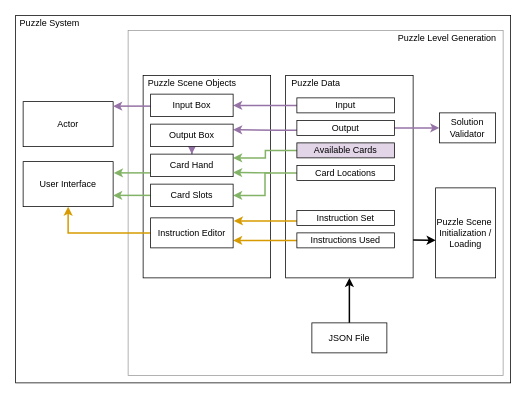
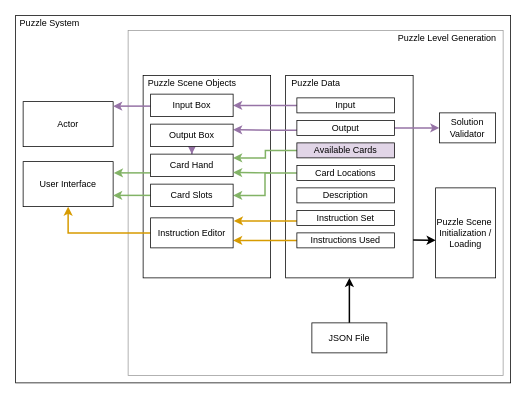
  <mxCell id="0" />
  <mxCell id="1" parent="0" />
  <mxCell id="2" value="" style="rounded=0;whiteSpace=wrap;html=1;strokeColor=#000000;" vertex="1" parent="1"><mxGeometry x="20" y="20" width="660" height="490" as="geometry" /></mxCell>
  <mxCell id="3" value="" style="rounded=0;whiteSpace=wrap;html=1;strokeColor=#999999;" vertex="1" parent="1"><mxGeometry x="170" y="40" width="500" height="460" as="geometry" /></mxCell>
  <mxCell id="4" value="" style="rounded=0;whiteSpace=wrap;html=1;" vertex="1" parent="1"><mxGeometry x="190" y="100" width="170" height="270" as="geometry" /></mxCell>
  <mxCell id="5" style="edgeStyle=orthogonalEdgeStyle;rounded=0;orthogonalLoop=1;jettySize=auto;html=1;strokeWidth=2;" edge="1" parent="1" source="6" target="7"><mxGeometry relative="1" as="geometry" /></mxCell>
  <mxCell id="6" value="JSON File" style="rounded=0;whiteSpace=wrap;html=1;" vertex="1" parent="1"><mxGeometry x="415" y="430" width="100" height="40" as="geometry" /></mxCell>
  <mxCell id="7" value="" style="rounded=0;whiteSpace=wrap;html=1;" vertex="1" parent="1"><mxGeometry x="380" y="100" width="170" height="270" as="geometry" /></mxCell>
  <mxCell id="8" value="Puzzle Data" style="text;html=1;align=center;verticalAlign=middle;resizable=0;points=[];;autosize=1;" vertex="1" parent="1"><mxGeometry x="380" y="100" width="80" height="20" as="geometry" /></mxCell>
  <mxCell id="9" style="edgeStyle=orthogonalEdgeStyle;rounded=0;orthogonalLoop=1;jettySize=auto;html=1;entryX=1;entryY=0.5;entryDx=0;entryDy=0;strokeWidth=2;fillColor=#e1d5e7;strokeColor=#9673a6;" edge="1" parent="1" source="10" target="30"><mxGeometry relative="1" as="geometry" /></mxCell>
  <mxCell id="10" value="Input" style="rounded=0;whiteSpace=wrap;html=1;" vertex="1" parent="1"><mxGeometry x="395" y="130" width="130" height="20" as="geometry" /></mxCell>
  <mxCell id="11" style="edgeStyle=orthogonalEdgeStyle;rounded=0;orthogonalLoop=1;jettySize=auto;html=1;entryX=1;entryY=0.25;entryDx=0;entryDy=0;strokeWidth=2;fillColor=#e1d5e7;strokeColor=#9673a6;" edge="1" parent="1" source="13" target="32"><mxGeometry relative="1" as="geometry"><Array as="points"><mxPoint x="370" y="173" /><mxPoint x="370" y="173" /></Array></mxGeometry></mxCell>
  <mxCell id="12" style="edgeStyle=orthogonalEdgeStyle;rounded=0;orthogonalLoop=1;jettySize=auto;html=1;strokeWidth=2;fillColor=#e1d5e7;strokeColor=#9673a6;" edge="1" parent="1" source="13" target="40"><mxGeometry relative="1" as="geometry"><mxPoint x="590" y="170" as="targetPoint" /></mxGeometry></mxCell>
  <mxCell id="13" value="Output" style="rounded=0;whiteSpace=wrap;html=1;" vertex="1" parent="1"><mxGeometry x="395" y="160" width="130" height="20" as="geometry" /></mxCell>
  <mxCell id="14" style="edgeStyle=orthogonalEdgeStyle;rounded=0;orthogonalLoop=1;jettySize=auto;html=1;strokeWidth=2;fillColor=#d5e8d4;strokeColor=#82b366;" edge="1" parent="1" source="15" target="36"><mxGeometry relative="1" as="geometry"><Array as="points"><mxPoint x="353" y="200" /><mxPoint x="353" y="210" /></Array></mxGeometry></mxCell>
  <mxCell id="15" value="Available Cards" style="rounded=0;whiteSpace=wrap;html=1;fillColor=#e1d5e7;" vertex="1" parent="1"><mxGeometry x="395" y="190" width="130" height="20" as="geometry" /></mxCell>
+ <mxCell id="16" value="Description" style="rounded=0;whiteSpace=wrap;html=1;" vertex="1" parent="1"><mxGeometry x="395" y="250" width="130" height="20" as="geometry" /></mxCell>
  <mxCell id="17" style="edgeStyle=orthogonalEdgeStyle;rounded=0;orthogonalLoop=1;jettySize=auto;html=1;entryX=1.009;entryY=0.1;entryDx=0;entryDy=0;entryPerimeter=0;strokeWidth=2;fillColor=#ffe6cc;strokeColor=#d79b00;" edge="1" parent="1" source="18" target="34"><mxGeometry relative="1" as="geometry"><Array as="points"><mxPoint x="370" y="294" /><mxPoint x="370" y="294" /></Array></mxGeometry></mxCell>
  <mxCell id="18" value="Instruction Set" style="rounded=0;whiteSpace=wrap;html=1;" vertex="1" parent="1"><mxGeometry x="395" y="280" width="130" height="20" as="geometry" /></mxCell>
  <mxCell id="19" style="edgeStyle=orthogonalEdgeStyle;rounded=0;orthogonalLoop=1;jettySize=auto;html=1;entryX=1;entryY=0.5;entryDx=0;entryDy=0;strokeWidth=2;fillColor=#d5e8d4;strokeColor=#82b366;" edge="1" parent="1" source="20" target="38"><mxGeometry relative="1" as="geometry" /></mxCell>
  <mxCell id="20" value="Card Locations" style="rounded=0;whiteSpace=wrap;html=1;" vertex="1" parent="1"><mxGeometry x="395" y="220" width="130" height="20" as="geometry" /></mxCell>
  <mxCell id="21" style="edgeStyle=orthogonalEdgeStyle;rounded=0;orthogonalLoop=1;jettySize=auto;html=1;entryX=1;entryY=0.75;entryDx=0;entryDy=0;strokeWidth=2;fillColor=#ffe6cc;strokeColor=#d79b00;" edge="1" parent="1" source="22" target="34"><mxGeometry relative="1" as="geometry" /></mxCell>
  <mxCell id="22" value="Instructions Used" style="rounded=0;whiteSpace=wrap;html=1;" vertex="1" parent="1"><mxGeometry x="395" y="310" width="130" height="20" as="geometry" /></mxCell>
  <mxCell id="23" value="Puzzle Scene&amp;nbsp;&lt;br&gt;Initialization / Loading" style="rounded=0;whiteSpace=wrap;html=1;" vertex="1" parent="1"><mxGeometry x="580" y="250" width="80" height="120" as="geometry" /></mxCell>
  <mxCell id="24" value="Actor" style="rounded=0;whiteSpace=wrap;html=1;" vertex="1" parent="1"><mxGeometry x="30" y="135" width="120" height="60" as="geometry" /></mxCell>
  <mxCell id="25" value="User Interface" style="rounded=0;whiteSpace=wrap;html=1;" vertex="1" parent="1"><mxGeometry x="30" y="215" width="120" height="60" as="geometry" /></mxCell>
  <mxCell id="26" value="Puzzle Level Generation" style="text;html=1;align=center;verticalAlign=middle;resizable=0;points=[];;autosize=1;" vertex="1" parent="1"><mxGeometry x="520" y="40" width="150" height="20" as="geometry" /></mxCell>
  <mxCell id="27" value="Puzzle System" style="text;html=1;align=center;verticalAlign=middle;resizable=0;points=[];;autosize=1;" vertex="1" parent="1"><mxGeometry x="20" y="20" width="90" height="20" as="geometry" /></mxCell>
  <mxCell id="28" value="Puzzle Scene Objects" style="text;html=1;align=center;verticalAlign=middle;resizable=0;points=[];;autosize=1;" vertex="1" parent="1"><mxGeometry x="190" y="100" width="130" height="20" as="geometry" /></mxCell>
  <mxCell id="29" style="edgeStyle=orthogonalEdgeStyle;rounded=0;orthogonalLoop=1;jettySize=auto;html=1;entryX=1;entryY=0.1;entryDx=0;entryDy=0;entryPerimeter=0;strokeWidth=2;fillColor=#e1d5e7;strokeColor=#9673a6;" edge="1" parent="1" source="30" target="24"><mxGeometry relative="1" as="geometry"><Array as="points"><mxPoint x="180" y="141" /><mxPoint x="180" y="141" /></Array></mxGeometry></mxCell>
  <mxCell id="30" value="Input Box" style="rounded=0;whiteSpace=wrap;html=1;" vertex="1" parent="1"><mxGeometry x="200" y="125" width="110" height="30" as="geometry" /></mxCell>
  <mxCell id="31" style="edgeStyle=orthogonalEdgeStyle;rounded=0;orthogonalLoop=1;jettySize=auto;html=1;strokeWidth=2;fillColor=#e1d5e7;strokeColor=#9673a6;" edge="1" parent="1" source="32" target="36"><mxGeometry relative="1" as="geometry" /></mxCell>
  <mxCell id="32" value="Output Box" style="rounded=0;whiteSpace=wrap;html=1;" vertex="1" parent="1"><mxGeometry x="200" y="165" width="110" height="30" as="geometry" /></mxCell>
  <mxCell id="33" style="edgeStyle=orthogonalEdgeStyle;rounded=0;orthogonalLoop=1;jettySize=auto;html=1;entryX=0.5;entryY=1;entryDx=0;entryDy=0;strokeWidth=2;fillColor=#ffe6cc;strokeColor=#d79b00;" edge="1" parent="1" source="34" target="25"><mxGeometry relative="1" as="geometry" /></mxCell>
  <mxCell id="34" value="Instruction Editor" style="rounded=0;whiteSpace=wrap;html=1;" vertex="1" parent="1"><mxGeometry x="200" y="290" width="110" height="40" as="geometry" /></mxCell>
  <mxCell id="35" style="edgeStyle=orthogonalEdgeStyle;rounded=0;orthogonalLoop=1;jettySize=auto;html=1;strokeWidth=2;fillColor=#d5e8d4;strokeColor=#82b366;" edge="1" parent="1" source="36"><mxGeometry relative="1" as="geometry"><mxPoint x="151" y="230" as="targetPoint" /><Array as="points"><mxPoint x="151" y="230" /></Array></mxGeometry></mxCell>
  <mxCell id="36" value="Card Hand" style="rounded=0;whiteSpace=wrap;html=1;" vertex="1" parent="1"><mxGeometry x="200" y="205" width="110" height="30" as="geometry" /></mxCell>
  <mxCell id="37" style="edgeStyle=orthogonalEdgeStyle;rounded=0;orthogonalLoop=1;jettySize=auto;html=1;entryX=1;entryY=0.75;entryDx=0;entryDy=0;strokeWidth=2;fillColor=#d5e8d4;strokeColor=#82b366;" edge="1" parent="1" source="38" target="25"><mxGeometry relative="1" as="geometry" /></mxCell>
  <mxCell id="38" value="Card Slots" style="rounded=0;whiteSpace=wrap;html=1;" vertex="1" parent="1"><mxGeometry x="200" y="245" width="110" height="30" as="geometry" /></mxCell>
  <mxCell id="39" value="" style="endArrow=classic;html=1;strokeWidth=2;fillColor=#d5e8d4;strokeColor=#82b366;" edge="1" parent="1"><mxGeometry width="50" height="50" relative="1" as="geometry"><mxPoint x="360" y="230" as="sourcePoint" /><mxPoint x="310" y="229.5" as="targetPoint" /></mxGeometry></mxCell>
  <mxCell id="40" value="Solution Validator" style="rounded=0;whiteSpace=wrap;html=1;" vertex="1" parent="1"><mxGeometry x="585" y="150" width="75" height="40" as="geometry" /></mxCell>
  <mxCell id="41" value="" style="endArrow=classic;html=1;strokeWidth=2;" edge="1" parent="1"><mxGeometry width="50" height="50" relative="1" as="geometry"><mxPoint x="550" y="319.5" as="sourcePoint" /><mxPoint x="580" y="320" as="targetPoint" /></mxGeometry></mxCell>
